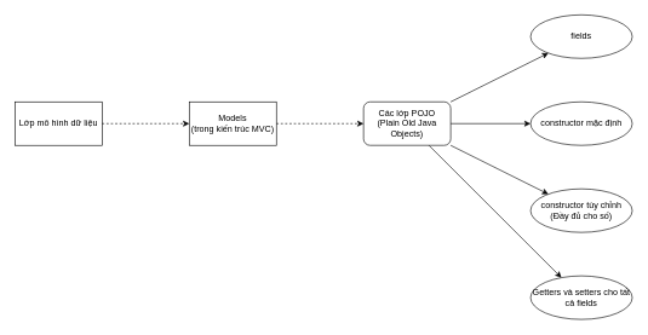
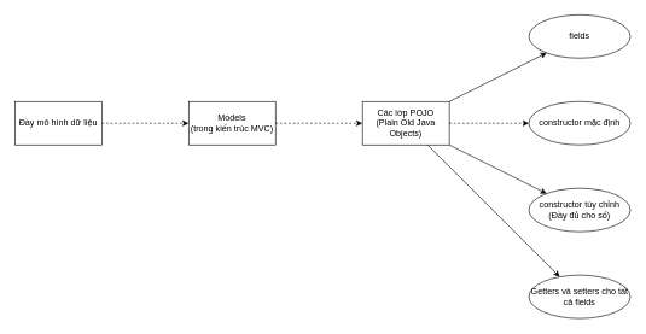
  <mxCell id="0" />
  <mxCell id="1" parent="0" />
- <mxCell id="2" value="Lớp mô hình dữ liệu" style="rounded=0;whiteSpace=wrap;html=1;" vertex="1" parent="1"><mxGeometry x="20" y="140" width="120" height="60" as="geometry" /></mxCell>
+ <mxCell id="2" value="Đầy mô hình dữ liệu" style="rounded=0;whiteSpace=wrap;html=1;" vertex="1" parent="1"><mxGeometry x="20" y="140" width="120" height="60" as="geometry" /></mxCell>
  <mxCell id="3" value="Models&lt;div&gt;(trong kiến trúc MVC)&lt;/div&gt;" style="rounded=0;whiteSpace=wrap;html=1;" vertex="1" parent="1"><mxGeometry x="260" y="140" width="120" height="60" as="geometry" /></mxCell>
  <mxCell id="4" value="" style="endArrow=classic;html=1;rounded=0;dashed=1;" edge="1" parent="1" source="2" target="3"><mxGeometry width="50" height="50" relative="1" as="geometry"><mxPoint x="160" y="180" as="sourcePoint" /><mxPoint x="420" y="90" as="targetPoint" /></mxGeometry></mxCell>
- <mxCell id="5" value="Các lớp POJO&lt;div&gt;(Plain Old Java Objects)&lt;/div&gt;" style="whiteSpace=wrap;html=1;rounded=1;" vertex="1" parent="1"><mxGeometry x="500" y="140" width="120" height="60" as="geometry" /></mxCell>
+ <mxCell id="5" value="Các lớp POJO&lt;div&gt;(Plain Old Java Objects)&lt;/div&gt;" style="rounded=0;whiteSpace=wrap;html=1;" vertex="1" parent="1"><mxGeometry x="500" y="140" width="120" height="60" as="geometry" /></mxCell>
  <mxCell id="6" value="" style="endArrow=classic;html=1;rounded=0;dashed=1;" edge="1" parent="1" source="3" target="5"><mxGeometry width="50" height="50" relative="1" as="geometry"><mxPoint x="160" y="180" as="sourcePoint" /><mxPoint x="420" y="90" as="targetPoint" /></mxGeometry></mxCell>
  <mxCell id="7" value="fields" style="ellipse;whiteSpace=wrap;html=1;" vertex="1" parent="1"><mxGeometry x="730" y="20" width="140" height="60" as="geometry" /></mxCell>
  <mxCell id="8" value="constructor mặc định" style="ellipse;whiteSpace=wrap;html=1;" vertex="1" parent="1"><mxGeometry x="730" y="140" width="140" height="60" as="geometry" /></mxCell>
  <mxCell id="9" value="constructor tùy chỉnh&lt;div&gt;(Đầy đủ cho số)&lt;/div&gt;" style="ellipse;whiteSpace=wrap;html=1;" vertex="1" parent="1"><mxGeometry x="730" y="260" width="140" height="60" as="geometry" /></mxCell>
  <mxCell id="10" value="Getters và setters cho tất cả fields" style="ellipse;whiteSpace=wrap;html=1;" vertex="1" parent="1"><mxGeometry x="730" y="380" width="140" height="60" as="geometry" /></mxCell>
  <mxCell id="11" value="" style="endArrow=classic;html=1;rounded=0;" edge="1" parent="1" source="5" target="7"><mxGeometry width="50" height="50" relative="1" as="geometry"><mxPoint x="630" y="180" as="sourcePoint" /><mxPoint x="680" y="130" as="targetPoint" /></mxGeometry></mxCell>
- <mxCell id="12" value="" style="endArrow=classic;html=1;rounded=0;" edge="1" parent="1" source="5" target="8"><mxGeometry width="50" height="50" relative="1" as="geometry"><mxPoint x="630" y="180" as="sourcePoint" /><mxPoint x="680" y="130" as="targetPoint" /></mxGeometry></mxCell>
+ <mxCell id="12" value="" style="endArrow=classic;html=1;rounded=0;dashed=1;" edge="1" parent="1" source="5" target="8"><mxGeometry width="50" height="50" relative="1" as="geometry"><mxPoint x="630" y="180" as="sourcePoint" /><mxPoint x="680" y="130" as="targetPoint" /></mxGeometry></mxCell>
  <mxCell id="13" value="" style="endArrow=classic;html=1;rounded=0;" edge="1" parent="1" source="5" target="9"><mxGeometry width="50" height="50" relative="1" as="geometry"><mxPoint x="630" y="180" as="sourcePoint" /><mxPoint x="680" y="130" as="targetPoint" /></mxGeometry></mxCell>
  <mxCell id="14" value="" style="endArrow=classic;html=1;rounded=0;" edge="1" parent="1" source="5" target="10"><mxGeometry width="50" height="50" relative="1" as="geometry"><mxPoint x="630" y="180" as="sourcePoint" /><mxPoint x="680" y="130" as="targetPoint" /></mxGeometry></mxCell>
